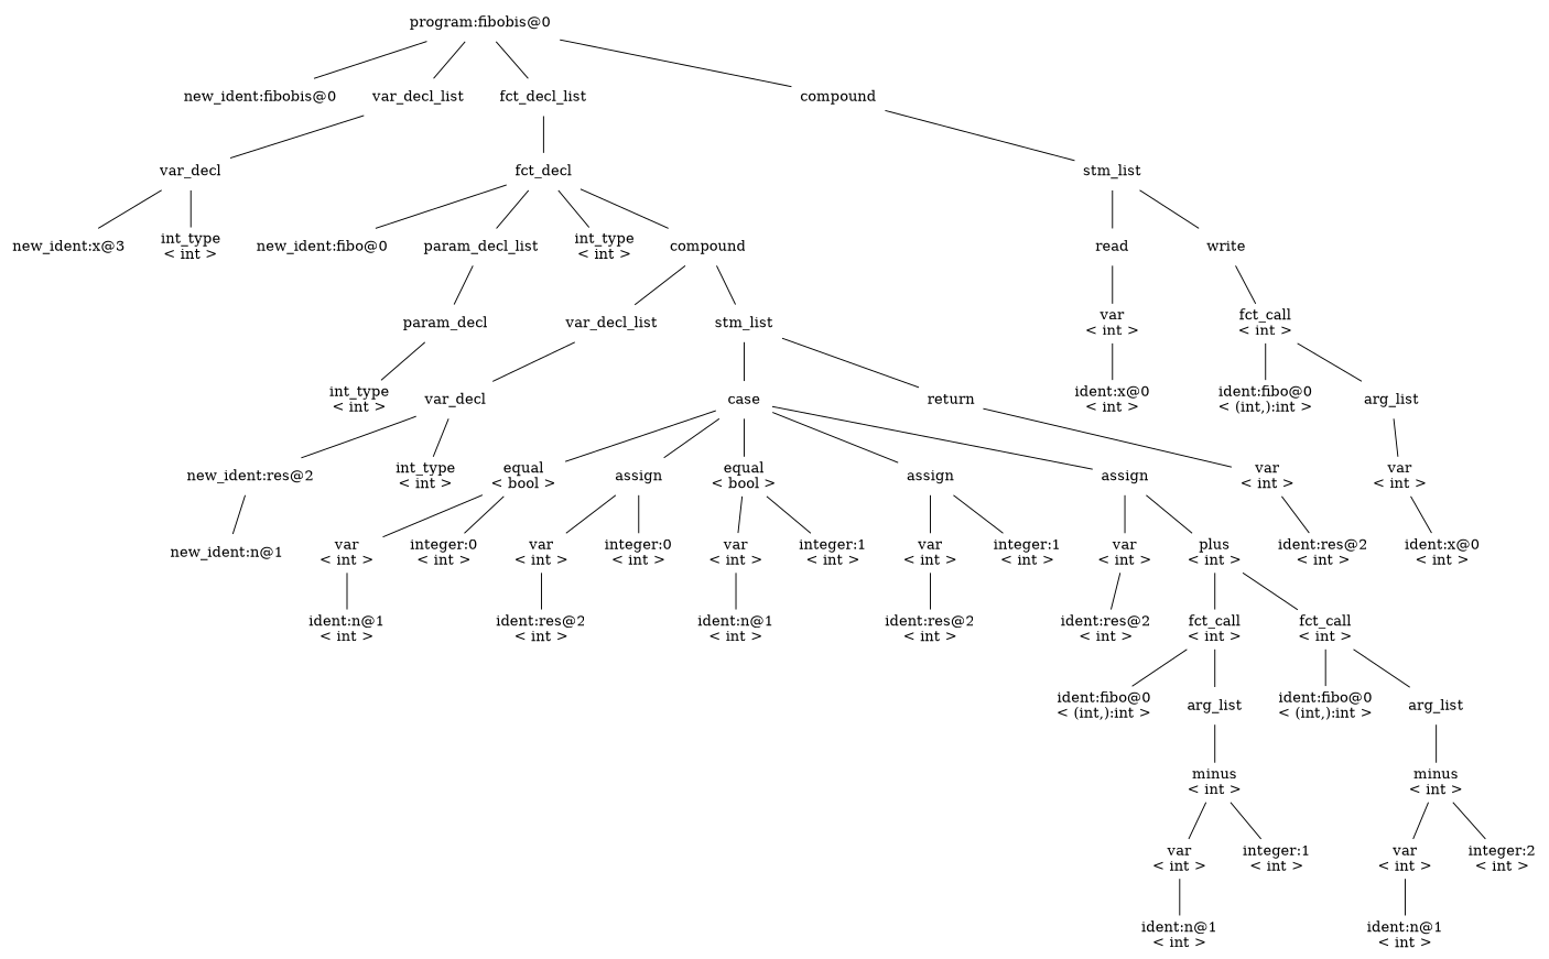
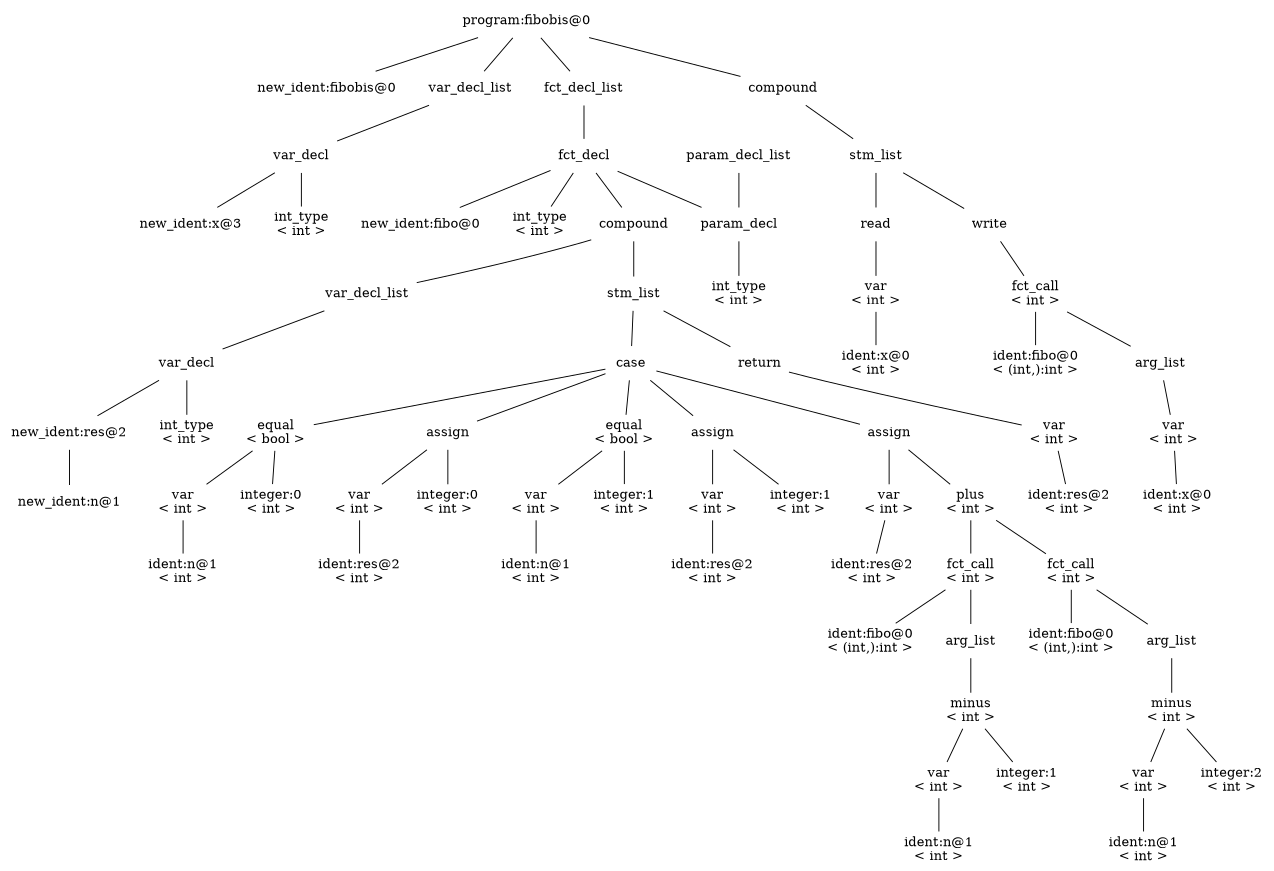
  digraph {
    node [shape=plaintext]
    edge [dir=none]
    n1 [label="program:fibobis@0"]
    n2 [label="new_ident:fibobis@0"]
    n3 [label=var_decl_list]
    n4 [label=fct_decl_list]
    n5 [label=compound]
    n6 [label=var_decl]
    n7 [label=fct_decl]
    n8 [label=stm_list]
    n9 [label="new_ident:x@3"]
    n10 [label="int_type\n< int >"]
    n11 [label="new_ident:fibo@0"]
    n12 [label=param_decl_list]
    n13 [label="int_type\n< int >"]
    n14 [label=compound]
    n15 [label=param_decl]
    n16 [label=var_decl_list]
    n17 [label=stm_list]
    n18 [label="int_type\n< int >"]
    n19 [label="new_ident:n@1"]
    n20 [label=var_decl]
    n21 [label=case]
    n22 [label=return]
    n23 [label="new_ident:res@2"]
    n24 [label="int_type\n< int >"]
    n25 [label="equal\n< bool >"]
    n26 [label=assign]
    n27 [label="equal\n< bool >"]
    n28 [label=assign]
    n29 [label=assign]
    n30 [label="var\n< int >"]
    n31 [label="var\n< int >"]
    n32 [label="integer:0\n< int >"]
    n33 [label="var\n< int >"]
    n34 [label="integer:0\n< int >"]
    n35 [label="var\n< int >"]
    n36 [label="integer:1\n< int >"]
    n37 [label="var\n< int >"]
    n38 [label="integer:1\n< int >"]
    n39 [label="var\n< int >"]
    n40 [label="plus\n< int >"]
    n41 [label="ident:n@1\n< int >"]
    n42 [label="ident:res@2\n< int >"]
    n43 [label="ident:n@1\n< int >"]
    n44 [label="ident:res@2\n< int >"]
    n45 [label="ident:res@2\n< int >"]
    n46 [label="fct_call\n< int >"]
    n47 [label="fct_call\n< int >"]
    n48 [label="ident:fibo@0\n< (int,):int >"]
    n49 [label=arg_list]
    n50 [label="ident:fibo@0\n< (int,):int >"]
    n51 [label=arg_list]
    n52 [label="minus\n< int >"]
    n53 [label="var\n< int >"]
    n54 [label="integer:1\n< int >"]
    n55 [label="ident:n@1\n< int >"]
    n56 [label="minus\n< int >"]
    n57 [label="var\n< int >"]
    n58 [label="integer:2\n< int >"]
    n59 [label="ident:n@1\n< int >"]
    n60 [label="ident:res@2\n< int >"]
    n61 [label=read]
    n62 [label=write]
    n63 [label="var\n< int >"]
    n64 [label="fct_call\n< int >"]
    n65 [label="ident:x@0\n< int >"]
    n66 [label="ident:fibo@0\n< (int,):int >"]
    n67 [label=arg_list]
    n68 [label="var\n< int >"]
    n69 [label="ident:x@0\n< int >"]
    n1 -> n2
    n1 -> n3
    n1 -> n4
    n1 -> n5
    n3 -> n6
    n4 -> n7
    n5 -> n8
    n6 -> n9
    n6 -> n10
    n7 -> n11
-   n7 -> n12
+   n7 -> n15
    n7 -> n13
    n7 -> n14
    n8 -> n61
    n8 -> n62
    n12 -> n15
    n14 -> n16
    n14 -> n17
    n15 -> n18
    n16 -> n20
    n17 -> n21
    n17 -> n22
    n20 -> n23
    n20 -> n24
    n21 -> n25
    n21 -> n26
    n21 -> n27
    n21 -> n28
    n21 -> n29
    n22 -> n30
    n23 -> n19
    n25 -> n31
    n25 -> n32
    n26 -> n33
    n26 -> n34
    n27 -> n35
    n27 -> n36
    n28 -> n37
    n28 -> n38
    n29 -> n39
    n29 -> n40
    n30 -> n60
    n31 -> n41
    n33 -> n42
    n35 -> n43
    n37 -> n44
    n39 -> n45
    n40 -> n46
    n40 -> n47
    n46 -> n48
    n46 -> n49
    n47 -> n50
    n47 -> n51
    n49 -> n52
    n51 -> n56
    n52 -> n53
    n52 -> n54
    n53 -> n55
    n56 -> n57
    n56 -> n58
    n57 -> n59
    n61 -> n63
    n62 -> n64
    n63 -> n65
    n64 -> n66
    n64 -> n67
    n67 -> n68
    n68 -> n69
  }
